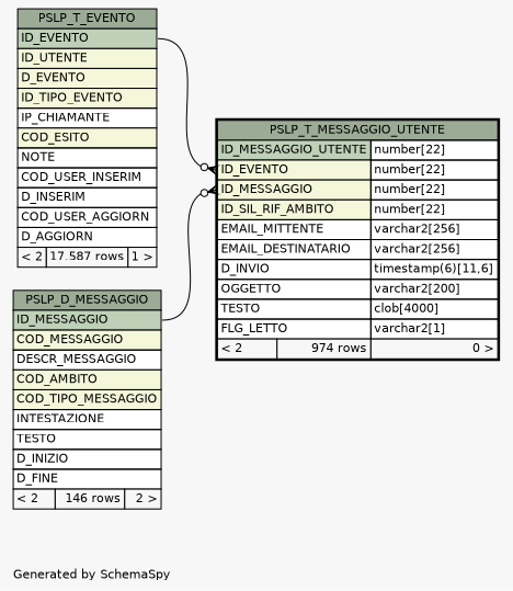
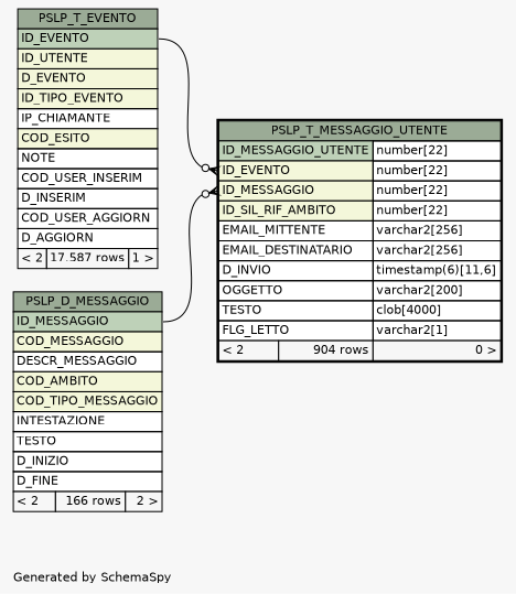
  digraph {
    bgcolor="#f7f7f7"
    fontname=Helvetica
    fontsize=11
    label="\nGenerated by SchemaSpy"
    labeljust=l
    nodesep=0.18
    rankdir=RL
    ranksep=0.46
    node [fontname=Helvetica fontsize=11 shape=plaintext]
    edge [arrowhead=none arrowsize=0.8 arrowtail=crowodot dir=back]
-   n1 [label=<     <TABLE BORDER="2" CELLBORDER="1" CELLSPACING="0" BGCOLOR="#ffffff">       <TR><TD COLSPAN="3" BGCOLOR="#9bab96" ALIGN="CENTER">PSLP_T_MESSAGGIO_UTENTE</TD></TR>       <TR><TD PORT="ID_MESSAGGIO_UTENTE" COLSPAN="2" BGCOLOR="#bed1b8" ALIGN="LEFT">ID_MESSAGGIO_UTENTE</TD><TD PORT="ID_MESSAGGIO_UTENTE.type" ALIGN="LEFT">number[22]</TD></TR>       <TR><TD PORT="ID_EVENTO" COLSPAN="2" BGCOLOR="#f4f7da" ALIGN="LEFT">ID_EVENTO</TD><TD PORT="ID_EVENTO.type" ALIGN="LEFT">number[22]</TD></TR>       <TR><TD PORT="ID_MESSAGGIO" COLSPAN="2" BGCOLOR="#f4f7da" ALIGN="LEFT">ID_MESSAGGIO</TD><TD PORT="ID_MESSAGGIO.type" ALIGN="LEFT">number[22]</TD></TR>       <TR><TD PORT="ID_SIL_RIF_AMBITO" COLSPAN="2" BGCOLOR="#f4f7da" ALIGN="LEFT">ID_SIL_RIF_AMBITO</TD><TD PORT="ID_SIL_RIF_AMBITO.type" ALIGN="LEFT">number[22]</TD></TR>       <TR><TD PORT="EMAIL_MITTENTE" COLSPAN="2" ALIGN="LEFT">EMAIL_MITTENTE</TD><TD PORT="EMAIL_MITTENTE.type" ALIGN="LEFT">varchar2[256]</TD></TR>       <TR><TD PORT="EMAIL_DESTINATARIO" COLSPAN="2" ALIGN="LEFT">EMAIL_DESTINATARIO</TD><TD PORT="EMAIL_DESTINATARIO.type" ALIGN="LEFT">varchar2[256]</TD></TR>       <TR><TD PORT="D_INVIO" COLSPAN="2" ALIGN="LEFT">D_INVIO</TD><TD PORT="D_INVIO.type" ALIGN="LEFT">timestamp(6)[11,6]</TD></TR>       <TR><TD PORT="OGGETTO" COLSPAN="2" ALIGN="LEFT">OGGETTO</TD><TD PORT="OGGETTO.type" ALIGN="LEFT">varchar2[200]</TD></TR>       <TR><TD PORT="TESTO" COLSPAN="2" ALIGN="LEFT">TESTO</TD><TD PORT="TESTO.type" ALIGN="LEFT">clob[4000]</TD></TR>       <TR><TD PORT="FLG_LETTO" COLSPAN="2" ALIGN="LEFT">FLG_LETTO</TD><TD PORT="FLG_LETTO.type" ALIGN="LEFT">varchar2[1]</TD></TR>       <TR><TD ALIGN="LEFT" BGCOLOR="#f7f7f7">&lt; 2</TD><TD ALIGN="RIGHT" BGCOLOR="#f7f7f7">974 rows</TD><TD ALIGN="RIGHT" BGCOLOR="#f7f7f7">0 &gt;</TD></TR>     </TABLE>>]
+   n1 [label=<     <TABLE BORDER="2" CELLBORDER="1" CELLSPACING="0" BGCOLOR="#ffffff">       <TR><TD COLSPAN="3" BGCOLOR="#9bab96" ALIGN="CENTER">PSLP_T_MESSAGGIO_UTENTE</TD></TR>       <TR><TD PORT="ID_MESSAGGIO_UTENTE" COLSPAN="2" BGCOLOR="#bed1b8" ALIGN="LEFT">ID_MESSAGGIO_UTENTE</TD><TD PORT="ID_MESSAGGIO_UTENTE.type" ALIGN="LEFT">number[22]</TD></TR>       <TR><TD PORT="ID_EVENTO" COLSPAN="2" BGCOLOR="#f4f7da" ALIGN="LEFT">ID_EVENTO</TD><TD PORT="ID_EVENTO.type" ALIGN="LEFT">number[22]</TD></TR>       <TR><TD PORT="ID_MESSAGGIO" COLSPAN="2" BGCOLOR="#f4f7da" ALIGN="LEFT">ID_MESSAGGIO</TD><TD PORT="ID_MESSAGGIO.type" ALIGN="LEFT">number[22]</TD></TR>       <TR><TD PORT="ID_SIL_RIF_AMBITO" COLSPAN="2" BGCOLOR="#f4f7da" ALIGN="LEFT">ID_SIL_RIF_AMBITO</TD><TD PORT="ID_SIL_RIF_AMBITO.type" ALIGN="LEFT">number[22]</TD></TR>       <TR><TD PORT="EMAIL_MITTENTE" COLSPAN="2" ALIGN="LEFT">EMAIL_MITTENTE</TD><TD PORT="EMAIL_MITTENTE.type" ALIGN="LEFT">varchar2[256]</TD></TR>       <TR><TD PORT="EMAIL_DESTINATARIO" COLSPAN="2" ALIGN="LEFT">EMAIL_DESTINATARIO</TD><TD PORT="EMAIL_DESTINATARIO.type" ALIGN="LEFT">varchar2[256]</TD></TR>       <TR><TD PORT="D_INVIO" COLSPAN="2" ALIGN="LEFT">D_INVIO</TD><TD PORT="D_INVIO.type" ALIGN="LEFT">timestamp(6)[11,6]</TD></TR>       <TR><TD PORT="OGGETTO" COLSPAN="2" ALIGN="LEFT">OGGETTO</TD><TD PORT="OGGETTO.type" ALIGN="LEFT">varchar2[200]</TD></TR>       <TR><TD PORT="TESTO" COLSPAN="2" ALIGN="LEFT">TESTO</TD><TD PORT="TESTO.type" ALIGN="LEFT">clob[4000]</TD></TR>       <TR><TD PORT="FLG_LETTO" COLSPAN="2" ALIGN="LEFT">FLG_LETTO</TD><TD PORT="FLG_LETTO.type" ALIGN="LEFT">varchar2[1]</TD></TR>       <TR><TD ALIGN="LEFT" BGCOLOR="#f7f7f7">&lt; 2</TD><TD ALIGN="RIGHT" BGCOLOR="#f7f7f7">904 rows</TD><TD ALIGN="RIGHT" BGCOLOR="#f7f7f7">0 &gt;</TD></TR>     </TABLE>>]
    n2 [label=<     <TABLE BORDER="0" CELLBORDER="1" CELLSPACING="0" BGCOLOR="#ffffff">       <TR><TD COLSPAN="3" BGCOLOR="#9bab96" ALIGN="CENTER">PSLP_T_EVENTO</TD></TR>       <TR><TD PORT="ID_EVENTO" COLSPAN="3" BGCOLOR="#bed1b8" ALIGN="LEFT">ID_EVENTO</TD></TR>       <TR><TD PORT="ID_UTENTE" COLSPAN="3" BGCOLOR="#f4f7da" ALIGN="LEFT">ID_UTENTE</TD></TR>       <TR><TD PORT="D_EVENTO" COLSPAN="3" BGCOLOR="#f4f7da" ALIGN="LEFT">D_EVENTO</TD></TR>       <TR><TD PORT="ID_TIPO_EVENTO" COLSPAN="3" BGCOLOR="#f4f7da" ALIGN="LEFT">ID_TIPO_EVENTO</TD></TR>       <TR><TD PORT="IP_CHIAMANTE" COLSPAN="3" ALIGN="LEFT">IP_CHIAMANTE</TD></TR>       <TR><TD PORT="COD_ESITO" COLSPAN="3" BGCOLOR="#f4f7da" ALIGN="LEFT">COD_ESITO</TD></TR>       <TR><TD PORT="NOTE" COLSPAN="3" ALIGN="LEFT">NOTE</TD></TR>       <TR><TD PORT="COD_USER_INSERIM" COLSPAN="3" ALIGN="LEFT">COD_USER_INSERIM</TD></TR>       <TR><TD PORT="D_INSERIM" COLSPAN="3" ALIGN="LEFT">D_INSERIM</TD></TR>       <TR><TD PORT="COD_USER_AGGIORN" COLSPAN="3" ALIGN="LEFT">COD_USER_AGGIORN</TD></TR>       <TR><TD PORT="D_AGGIORN" COLSPAN="3" ALIGN="LEFT">D_AGGIORN</TD></TR>       <TR><TD ALIGN="LEFT" BGCOLOR="#f7f7f7">&lt; 2</TD><TD ALIGN="RIGHT" BGCOLOR="#f7f7f7">17.587 rows</TD><TD ALIGN="RIGHT" BGCOLOR="#f7f7f7">1 &gt;</TD></TR>     </TABLE>>]
-   n3 [label=<     <TABLE BORDER="0" CELLBORDER="1" CELLSPACING="0" BGCOLOR="#ffffff">       <TR><TD COLSPAN="3" BGCOLOR="#9bab96" ALIGN="CENTER">PSLP_D_MESSAGGIO</TD></TR>       <TR><TD PORT="ID_MESSAGGIO" COLSPAN="3" BGCOLOR="#bed1b8" ALIGN="LEFT">ID_MESSAGGIO</TD></TR>       <TR><TD PORT="COD_MESSAGGIO" COLSPAN="3" BGCOLOR="#f4f7da" ALIGN="LEFT">COD_MESSAGGIO</TD></TR>       <TR><TD PORT="DESCR_MESSAGGIO" COLSPAN="3" ALIGN="LEFT">DESCR_MESSAGGIO</TD></TR>       <TR><TD PORT="COD_AMBITO" COLSPAN="3" BGCOLOR="#f4f7da" ALIGN="LEFT">COD_AMBITO</TD></TR>       <TR><TD PORT="COD_TIPO_MESSAGGIO" COLSPAN="3" BGCOLOR="#f4f7da" ALIGN="LEFT">COD_TIPO_MESSAGGIO</TD></TR>       <TR><TD PORT="INTESTAZIONE" COLSPAN="3" ALIGN="LEFT">INTESTAZIONE</TD></TR>       <TR><TD PORT="TESTO" COLSPAN="3" ALIGN="LEFT">TESTO</TD></TR>       <TR><TD PORT="D_INIZIO" COLSPAN="3" ALIGN="LEFT">D_INIZIO</TD></TR>       <TR><TD PORT="D_FINE" COLSPAN="3" ALIGN="LEFT">D_FINE</TD></TR>       <TR><TD ALIGN="LEFT" BGCOLOR="#f7f7f7">&lt; 2</TD><TD ALIGN="RIGHT" BGCOLOR="#f7f7f7">146 rows</TD><TD ALIGN="RIGHT" BGCOLOR="#f7f7f7">2 &gt;</TD></TR>     </TABLE>>]
+   n3 [label=<     <TABLE BORDER="0" CELLBORDER="1" CELLSPACING="0" BGCOLOR="#ffffff">       <TR><TD COLSPAN="3" BGCOLOR="#9bab96" ALIGN="CENTER">PSLP_D_MESSAGGIO</TD></TR>       <TR><TD PORT="ID_MESSAGGIO" COLSPAN="3" BGCOLOR="#bed1b8" ALIGN="LEFT">ID_MESSAGGIO</TD></TR>       <TR><TD PORT="COD_MESSAGGIO" COLSPAN="3" BGCOLOR="#f4f7da" ALIGN="LEFT">COD_MESSAGGIO</TD></TR>       <TR><TD PORT="DESCR_MESSAGGIO" COLSPAN="3" ALIGN="LEFT">DESCR_MESSAGGIO</TD></TR>       <TR><TD PORT="COD_AMBITO" COLSPAN="3" BGCOLOR="#f4f7da" ALIGN="LEFT">COD_AMBITO</TD></TR>       <TR><TD PORT="COD_TIPO_MESSAGGIO" COLSPAN="3" BGCOLOR="#f4f7da" ALIGN="LEFT">COD_TIPO_MESSAGGIO</TD></TR>       <TR><TD PORT="INTESTAZIONE" COLSPAN="3" ALIGN="LEFT">INTESTAZIONE</TD></TR>       <TR><TD PORT="TESTO" COLSPAN="3" ALIGN="LEFT">TESTO</TD></TR>       <TR><TD PORT="D_INIZIO" COLSPAN="3" ALIGN="LEFT">D_INIZIO</TD></TR>       <TR><TD PORT="D_FINE" COLSPAN="3" ALIGN="LEFT">D_FINE</TD></TR>       <TR><TD ALIGN="LEFT" BGCOLOR="#f7f7f7">&lt; 2</TD><TD ALIGN="RIGHT" BGCOLOR="#f7f7f7">166 rows</TD><TD ALIGN="RIGHT" BGCOLOR="#f7f7f7">2 &gt;</TD></TR>     </TABLE>>]
    n1 -> n2 [headport="ID_EVENTO:e" tailport="ID_EVENTO:w"]
    n1 -> n3 [headport="ID_MESSAGGIO:e" tailport="ID_MESSAGGIO:w"]
  }
